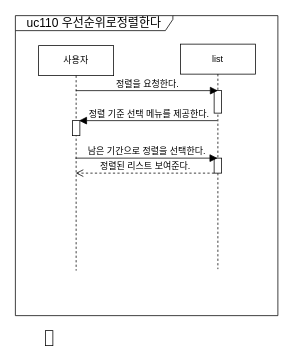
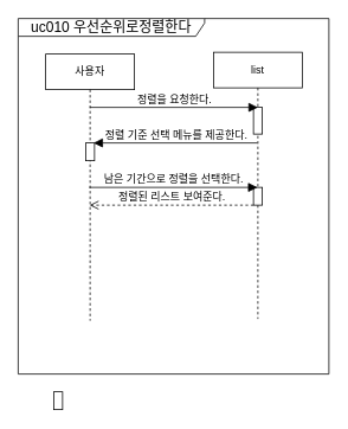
  <mxCell id="0" />
  <mxCell id="1" parent="0" />
  <mxCell id="2" value="사용자" style="shape=umlLifeline;perimeter=lifelinePerimeter;whiteSpace=wrap;html=1;container=0;dropTarget=0;collapsible=0;recursiveResize=0;outlineConnect=0;portConstraint=eastwest;newEdgeStyle={&quot;edgeStyle&quot;:&quot;elbowEdgeStyle&quot;,&quot;elbow&quot;:&quot;vertical&quot;,&quot;curved&quot;:0,&quot;rounded&quot;:0};" parent="1" vertex="1"><mxGeometry x="51" y="60" width="100" height="300" as="geometry" /></mxCell>
  <mxCell id="3" value="&lt;br&gt;&lt;span style=&quot;color: rgba(0, 0, 0, 0); font-family: monospace; font-size: 0px; font-style: normal; font-variant-ligatures: normal; font-variant-caps: normal; font-weight: 400; letter-spacing: normal; orphans: 2; text-align: start; text-indent: 0px; text-transform: none; widows: 2; word-spacing: 0px; -webkit-text-stroke-width: 0px; background-color: rgb(251, 251, 251); text-decoration-thickness: initial; text-decoration-style: initial; text-decoration-color: initial; float: none; display: inline !important;&quot;&gt;%3CmxGraphModel%3E%3Croot%3E%3CmxCell%20id%3D%220%22%2F%3E%3CmxCell%20id%3D%221%22%20parent%3D%220%22%2F%3E%3CmxCell%20id%3D%222%22%20value%3D%22%22%20style%3D%22html%3D1%3Bpoints%3D%5B%5B%3 D%3Bperimeter%3DorthogonalPerimeter%3BoutlineConnect%0D3%3BtargetShapes%3DumlLifeline%3BportConstraint%3Deastwest%3BnewEdgeStyle%7D%26B%3quot%26BedgeStyle%3quot%3B%26A%3quot%26BelbowEdgeStyle%3quot%2B%26C%3quot%26Belbow%3quot%3B%26A%3quot%26Bvertical%3quot%2B%26C% 3quot%26Bcurved%3quot%3B%0A2%26C%3quot%26Brounded%3quot%3B%0A7%3D%3BfontSize%16D3%22B%20%3vertex%221D%22%20%3parent%221D%22%3%3E%20CmxGeometry%3x%2276D%22%20%3y%22130D%22%20%3width%2210D%22%20%3height%2220D%22%20%3as%22D%22geometry%2%3F%3E%2C%3FmxCell%3E%2C%3Froot%3E&lt;/span&gt;" style="html=1;points=[];perimeter=orthogonalPerimeter;outlineConnect=0;targetShapes=umlLifeline;portConstraint=eastwest;newEdgeStyle={&quot;edgeStyle&quot;:&quot;elbowEdgeStyle&quot;,&quot;elbow&quot;:&quot;vertical&quot;,&quot;curved&quot;:0,&quot;rounded&quot;:0};fontSize=16;" parent="2" vertex="1"><mxGeometry x="45" y="100" width="10" height="20" as="geometry" /></mxCell>
  <mxCell id="4" value="list" style="shape=umlLifeline;perimeter=lifelinePerimeter;whiteSpace=wrap;html=1;container=0;dropTarget=0;collapsible=0;recursiveResize=0;outlineConnect=0;portConstraint=eastwest;newEdgeStyle={&quot;edgeStyle&quot;:&quot;elbowEdgeStyle&quot;,&quot;elbow&quot;:&quot;vertical&quot;,&quot;curved&quot;:0,&quot;rounded&quot;:0};" parent="1" vertex="1"><mxGeometry x="240" y="58" width="100" height="300" as="geometry" /></mxCell>
  <mxCell id="5" value="" style="html=1;points=[];perimeter=orthogonalPerimeter;outlineConnect=0;targetShapes=umlLifeline;portConstraint=eastwest;newEdgeStyle={&quot;edgeStyle&quot;:&quot;elbowEdgeStyle&quot;,&quot;elbow&quot;:&quot;vertical&quot;,&quot;curved&quot;:0,&quot;rounded&quot;:0};fontSize=16;" parent="4" vertex="1"><mxGeometry x="45" y="62" width="10" height="30" as="geometry" /></mxCell>
  <mxCell id="6" value="정렬을 요청한다." style="html=1;verticalAlign=bottom;endArrow=block;edgeStyle=elbowEdgeStyle;elbow=vertical;curved=0;rounded=0;fontSize=12;startSize=8;endSize=8;" parent="1" source="2" edge="1"><mxGeometry width="80" relative="1" as="geometry"><mxPoint x="100.855" y="130" as="sourcePoint" /><mxPoint x="290" y="120" as="targetPoint" /><Array as="points"><mxPoint x="130" y="120" /></Array></mxGeometry></mxCell>
  <mxCell id="7" value="정렬 기준 선택 메뉴를 제공한다." style="html=1;verticalAlign=bottom;endArrow=block;edgeStyle=elbowEdgeStyle;elbow=vertical;curved=0;rounded=0;fontSize=12;startSize=8;endSize=8;" parent="1" source="4" edge="1"><mxGeometry width="80" relative="1" as="geometry"><mxPoint x="174" y="160" as="sourcePoint" /><mxPoint x="104.855" y="160.161" as="targetPoint" /></mxGeometry></mxCell>
  <mxCell id="8" value="" style="html=1;points=[];perimeter=orthogonalPerimeter;outlineConnect=0;targetShapes=umlLifeline;portConstraint=eastwest;newEdgeStyle={&quot;edgeStyle&quot;:&quot;elbowEdgeStyle&quot;,&quot;elbow&quot;:&quot;vertical&quot;,&quot;curved&quot;:0,&quot;rounded&quot;:0};fontSize=16;" parent="1" vertex="1"><mxGeometry x="285" y="210" width="10" height="20" as="geometry" /></mxCell>
  <mxCell id="9" value="남은 기간으로 정렬을 선택한다." style="html=1;verticalAlign=bottom;endArrow=block;edgeStyle=elbowEdgeStyle;elbow=vertical;curved=0;rounded=0;fontSize=12;startSize=8;endSize=8;" parent="1" target="4" edge="1"><mxGeometry width="80" relative="1" as="geometry"><mxPoint x="100" y="210" as="sourcePoint" /><mxPoint x="285" y="207.68" as="targetPoint" /><Array as="points"><mxPoint x="210" y="210" /><mxPoint x="125" y="207.68" /></Array></mxGeometry></mxCell>
- <mxCell id="10" value="uc110 우선순위로정렬한다&lt;br&gt;" style="shape=umlFrame;whiteSpace=wrap;html=1;pointerEvents=0;fontSize=16;width=210;height=20;" parent="1" vertex="1"><mxGeometry width="350" height="400" as="geometry" x="20" y="20" /></mxCell>
+ <mxCell id="10" value="uc010 우선순위로정렬한다&lt;br&gt;" style="shape=umlFrame;whiteSpace=wrap;html=1;pointerEvents=0;fontSize=16;width=210;height=20;" parent="1" vertex="1"><mxGeometry width="350" height="400" as="geometry" x="20" y="20" /></mxCell>
  <mxCell id="11" value="" style="html=1;points=[];perimeter=orthogonalPerimeter;outlineConnect=0;targetShapes=umlLifeline;portConstraint=eastwest;newEdgeStyle={&quot;edgeStyle&quot;:&quot;elbowEdgeStyle&quot;,&quot;elbow&quot;:&quot;vertical&quot;,&quot;curved&quot;:0,&quot;rounded&quot;:0};fontSize=16;" parent="1" vertex="1"><mxGeometry x="60" y="440" width="10" height="20" as="geometry" /></mxCell>
  <mxCell id="12" value="정렬된 리스트 보여준다." style="html=1;verticalAlign=bottom;endArrow=open;dashed=1;endSize=8;edgeStyle=elbowEdgeStyle;elbow=vertical;curved=0;rounded=0;fontSize=12;" edge="1" parent="1" source="8" target="2"><mxGeometry x="-0.003" relative="1" as="geometry"><mxPoint x="310" y="340" as="sourcePoint" /><mxPoint x="230" y="340" as="targetPoint" /><Array as="points"><mxPoint x="250" y="230" /></Array><mxPoint as="offset" /></mxGeometry></mxCell>
